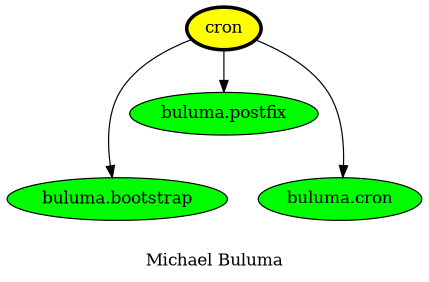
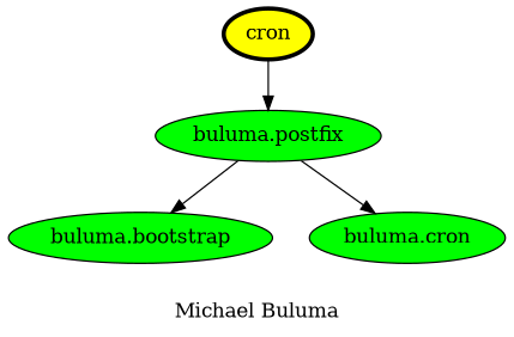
  digraph {
    label="Michael Buluma"
    node [fillcolor=green style=filled]
    n1 [fillcolor=yellow label=cron penwidth=3]
    "buluma.bootstrap"
    "buluma.cron"
    "buluma.postfix"
-   n1 -> "buluma.bootstrap"
-   n1 -> "buluma.cron"
+   "buluma.postfix" -> "buluma.bootstrap"
+   "buluma.postfix" -> "buluma.cron"
    n1 -> "buluma.postfix"
  }
